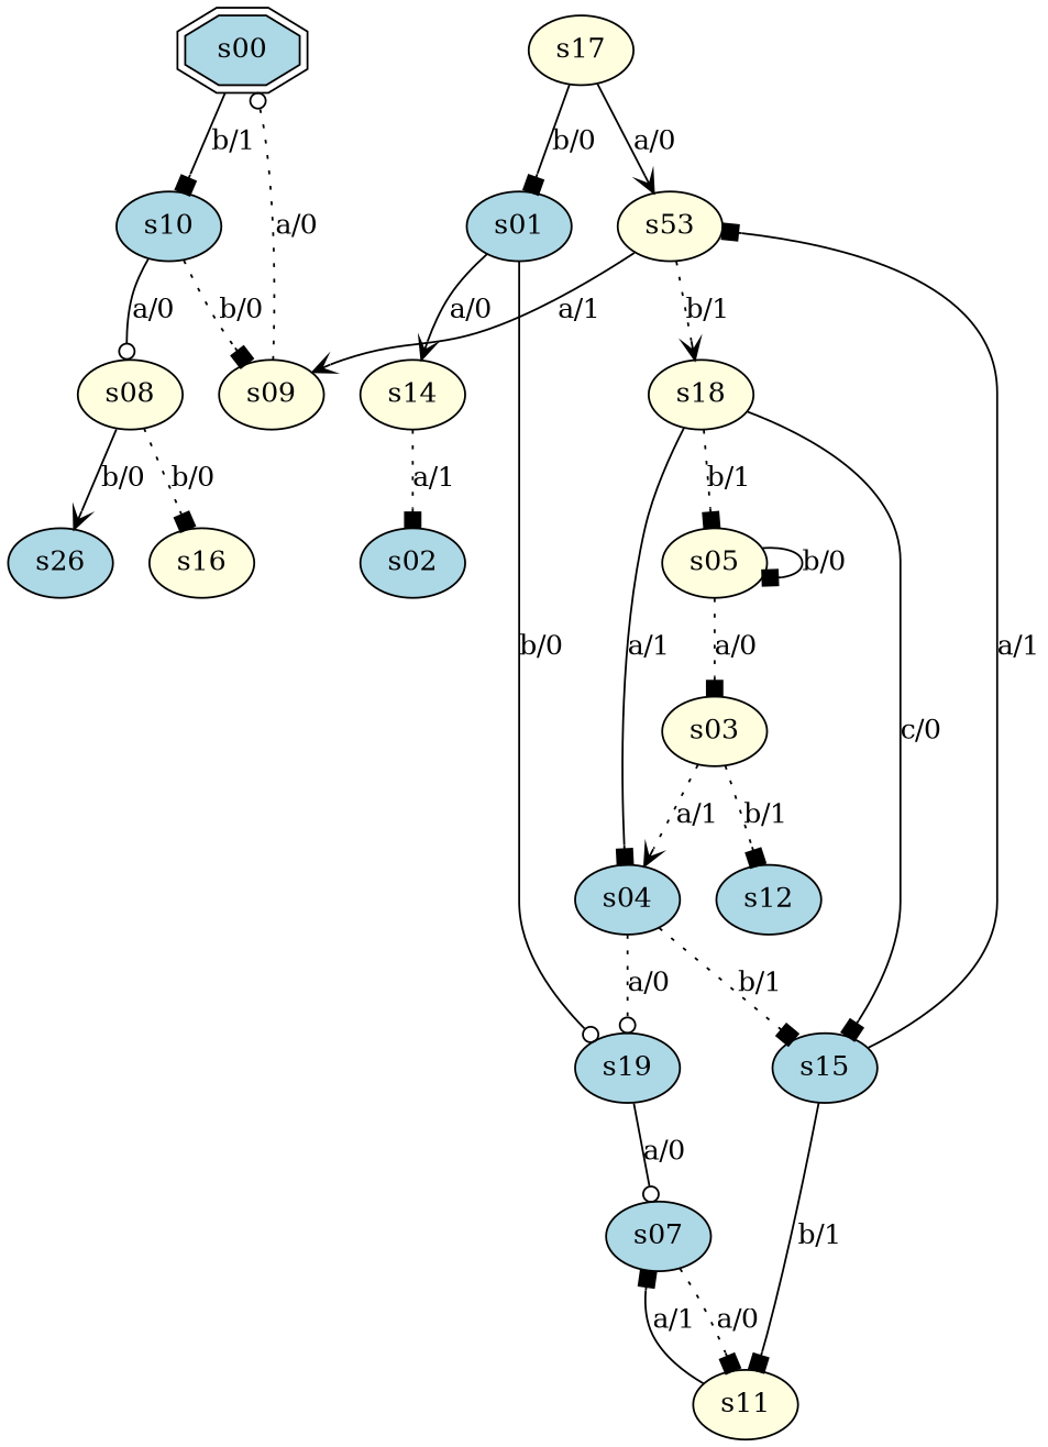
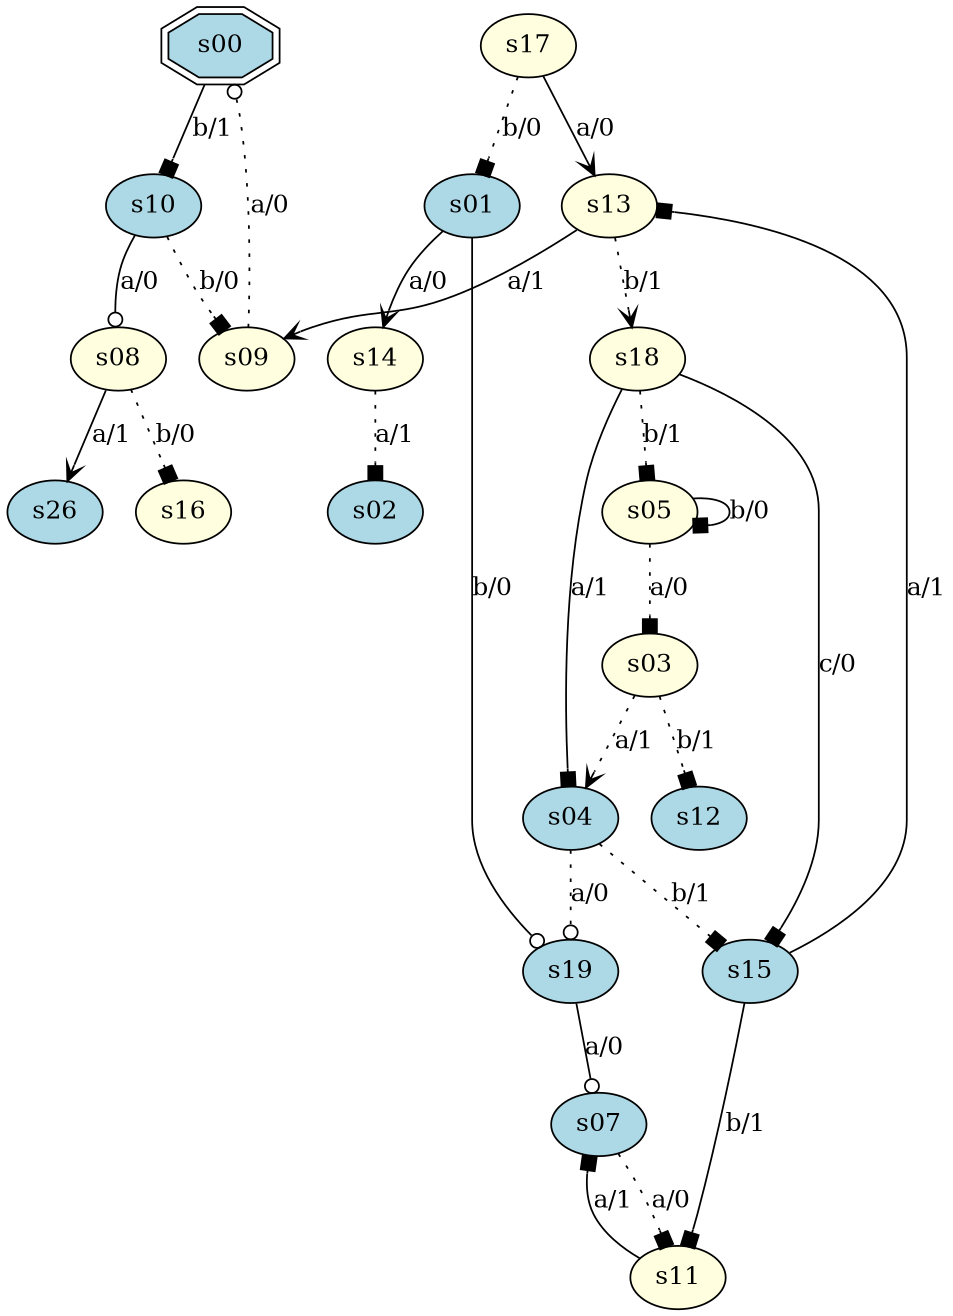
  digraph {
    node [fillcolor=lightblue style=filled]
    edge [arrowhead=box style=solid]
    s00 [shape=doubleoctagon]
    s10
    s17 [fillcolor=lightyellow]
    s01
-   s13 [fillcolor=lightyellow label=s53]
+   s13 [fillcolor=lightyellow]
    s08 [fillcolor=lightyellow]
    s09 [fillcolor=lightyellow]
    s14 [fillcolor=lightyellow]
    s19
    s18 [fillcolor=lightyellow]
    n11 [label=s26]
    s16 [fillcolor=lightyellow]
    s02
    s07
    s11 [fillcolor=lightyellow]
    s05 [fillcolor=lightyellow]
    s03 [fillcolor=lightyellow]
    s04
    s12
    s15
    s00 -> s10 [label="b/1"]
    s10 -> s08 [arrowhead=odot label="a/0"]
    s10 -> s09 [label="b/0" style=dotted]
-   s17 -> s01 [label="b/0"]
+   s17 -> s01 [label="b/0" style=dotted]
    s17 -> s13 [arrowhead=vee label="a/0"]
    s01 -> s14 [arrowhead=vee label="a/0"]
    s01 -> s19 [arrowhead=odot label="b/0"]
    s13 -> s09 [arrowhead=vee label="a/1"]
    s13 -> s18 [arrowhead=vee label="b/1" style=dotted]
-   s08 -> n11 [arrowhead=vee label="b/0"]
+   s08 -> n11 [arrowhead=vee label="a/1"]
    s08 -> s16 [label="b/0" style=dotted]
    s09 -> s00 [arrowhead=odot label="a/0" style=dotted]
    s14 -> s02 [label="a/1" style=dotted]
    s19 -> s07 [arrowhead=odot label="a/0"]
    s18 -> s05 [label="b/1" style=dotted]
    s18 -> s04 [label="a/1"]
    s18 -> s15 [label="c/0"]
    s07 -> s11 [label="a/0" style=dotted]
    s11 -> s07 [label="a/1"]
    s05 -> s05 [label="b/0"]
    s05 -> s03 [label="a/0" style=dotted]
    s03 -> s04 [arrowhead=vee label="a/1" style=dotted]
    s03 -> s12 [label="b/1" style=dotted]
    s04 -> s19 [arrowhead=odot label="a/0" style=dotted]
    s04 -> s15 [label="b/1" style=dotted]
    s15 -> s13 [label="a/1"]
    s15 -> s11 [label="b/1"]
  }
